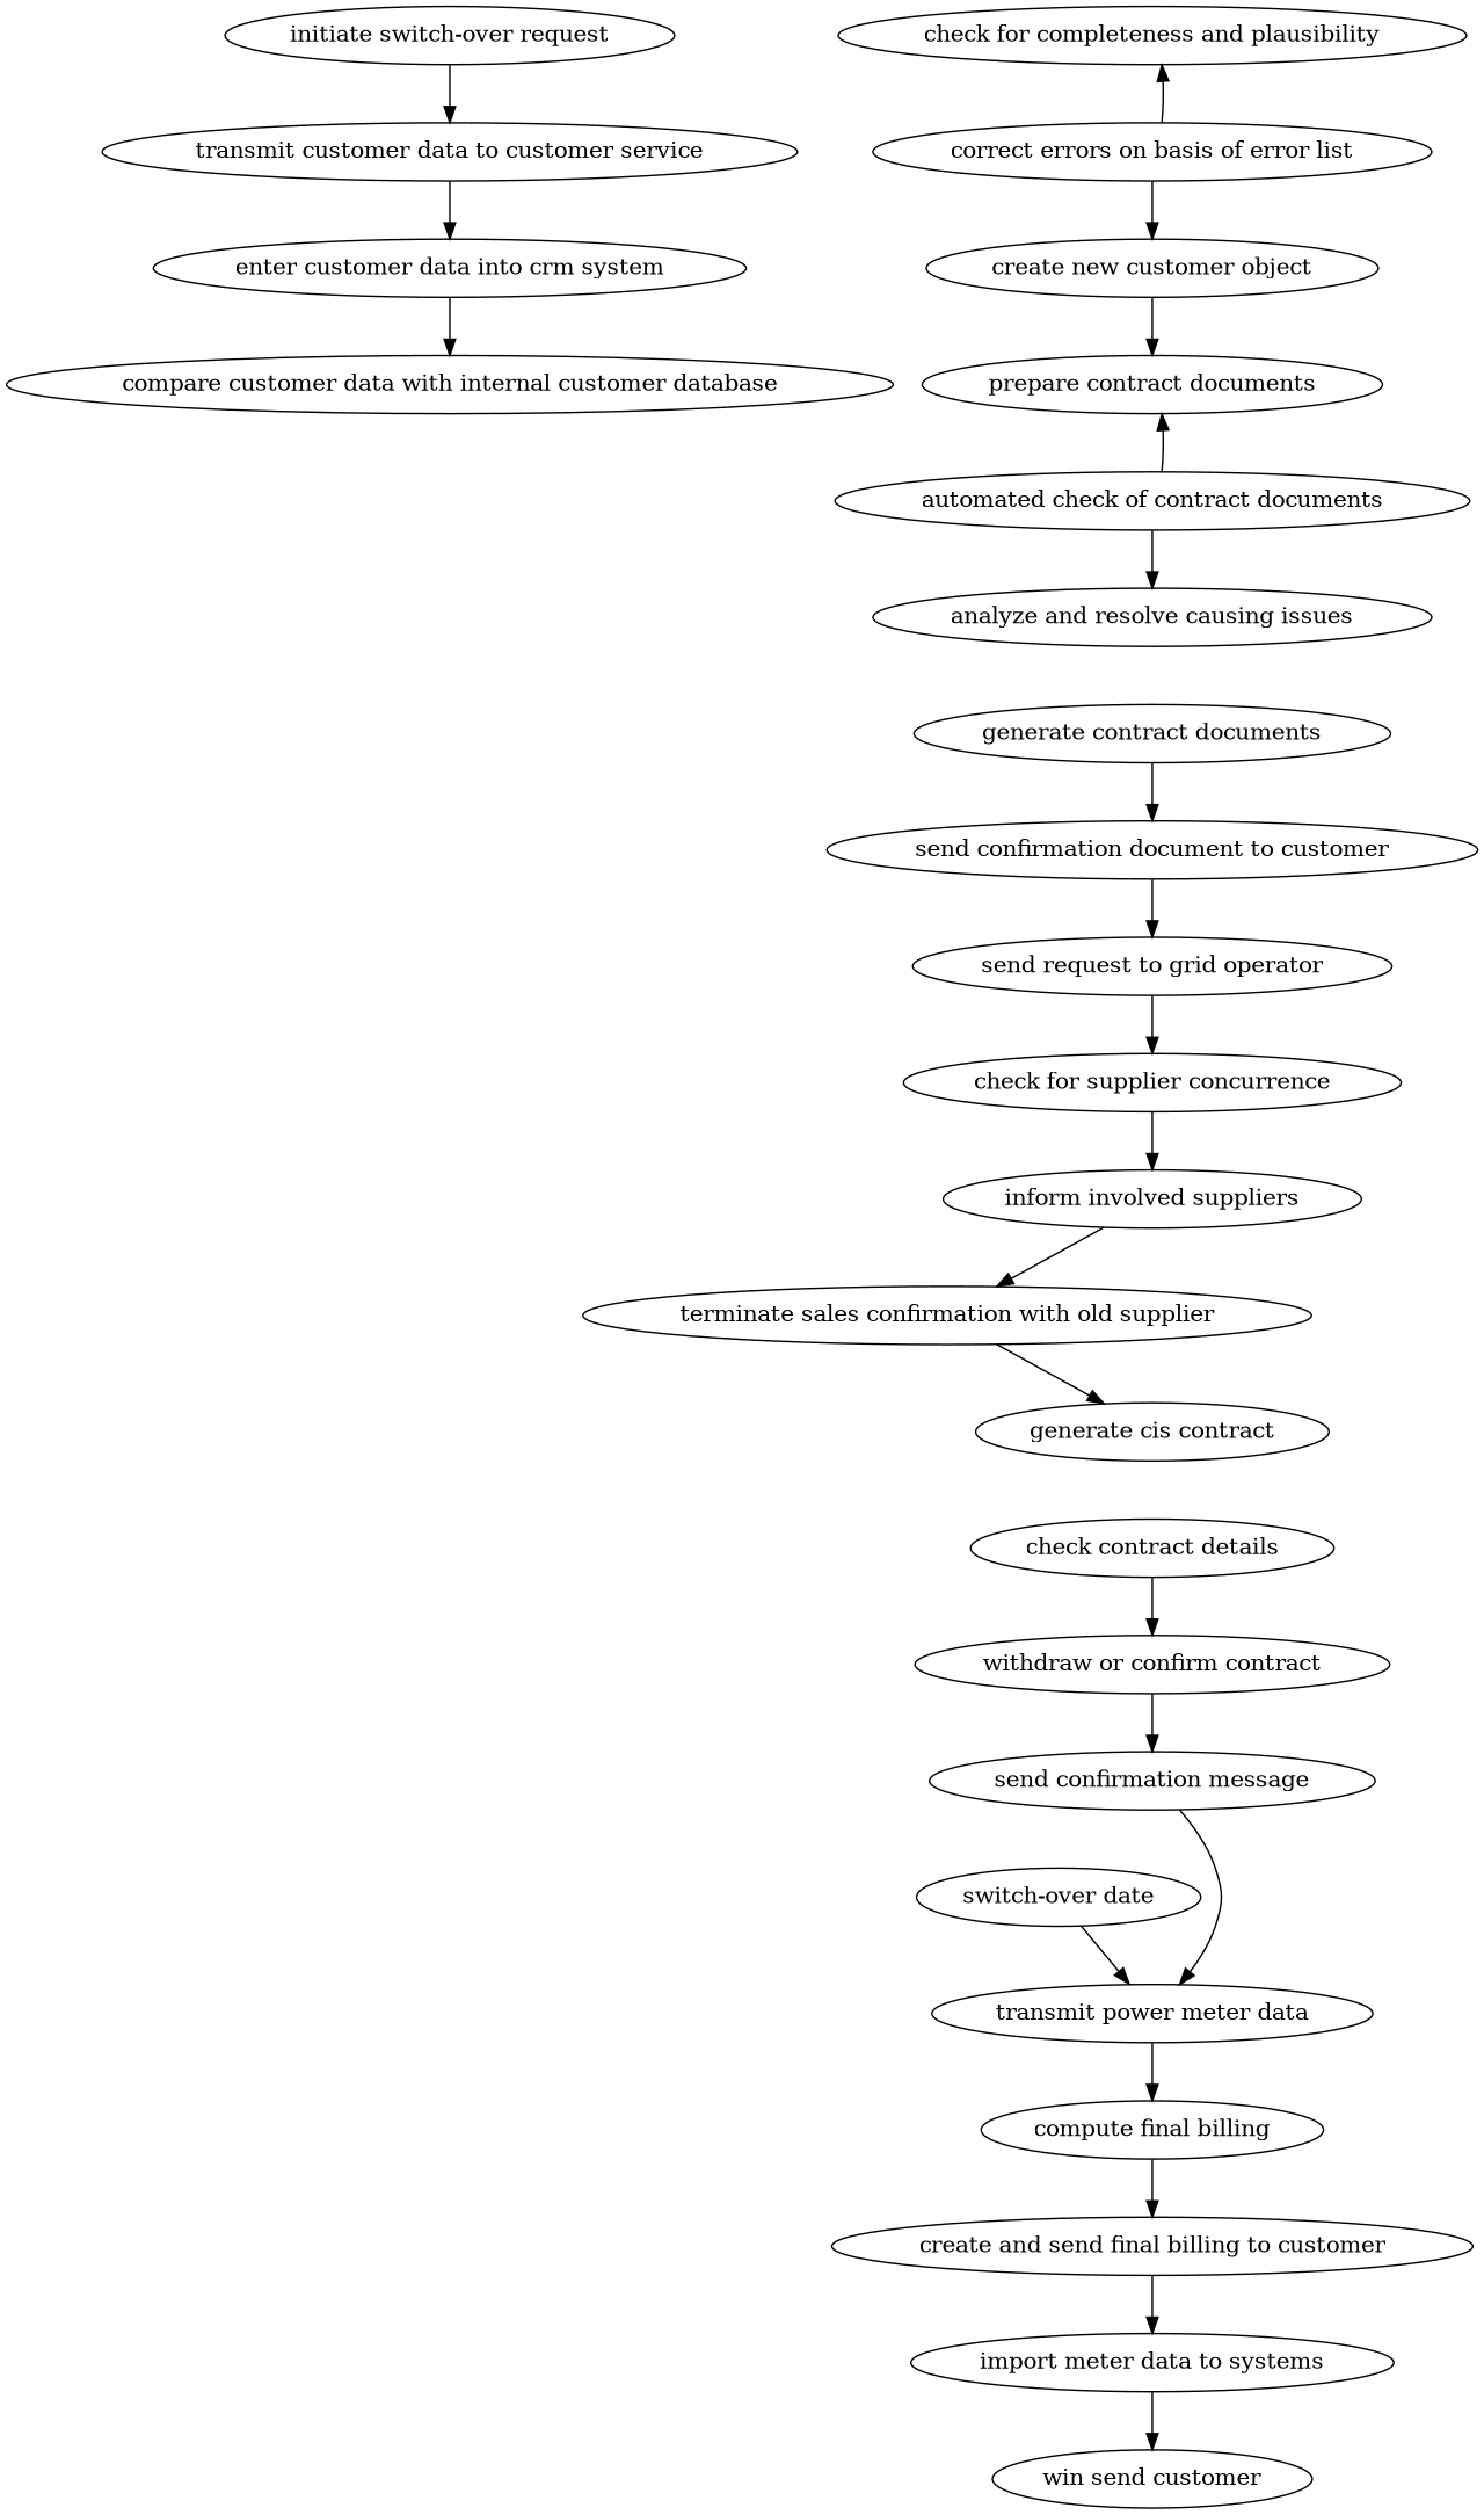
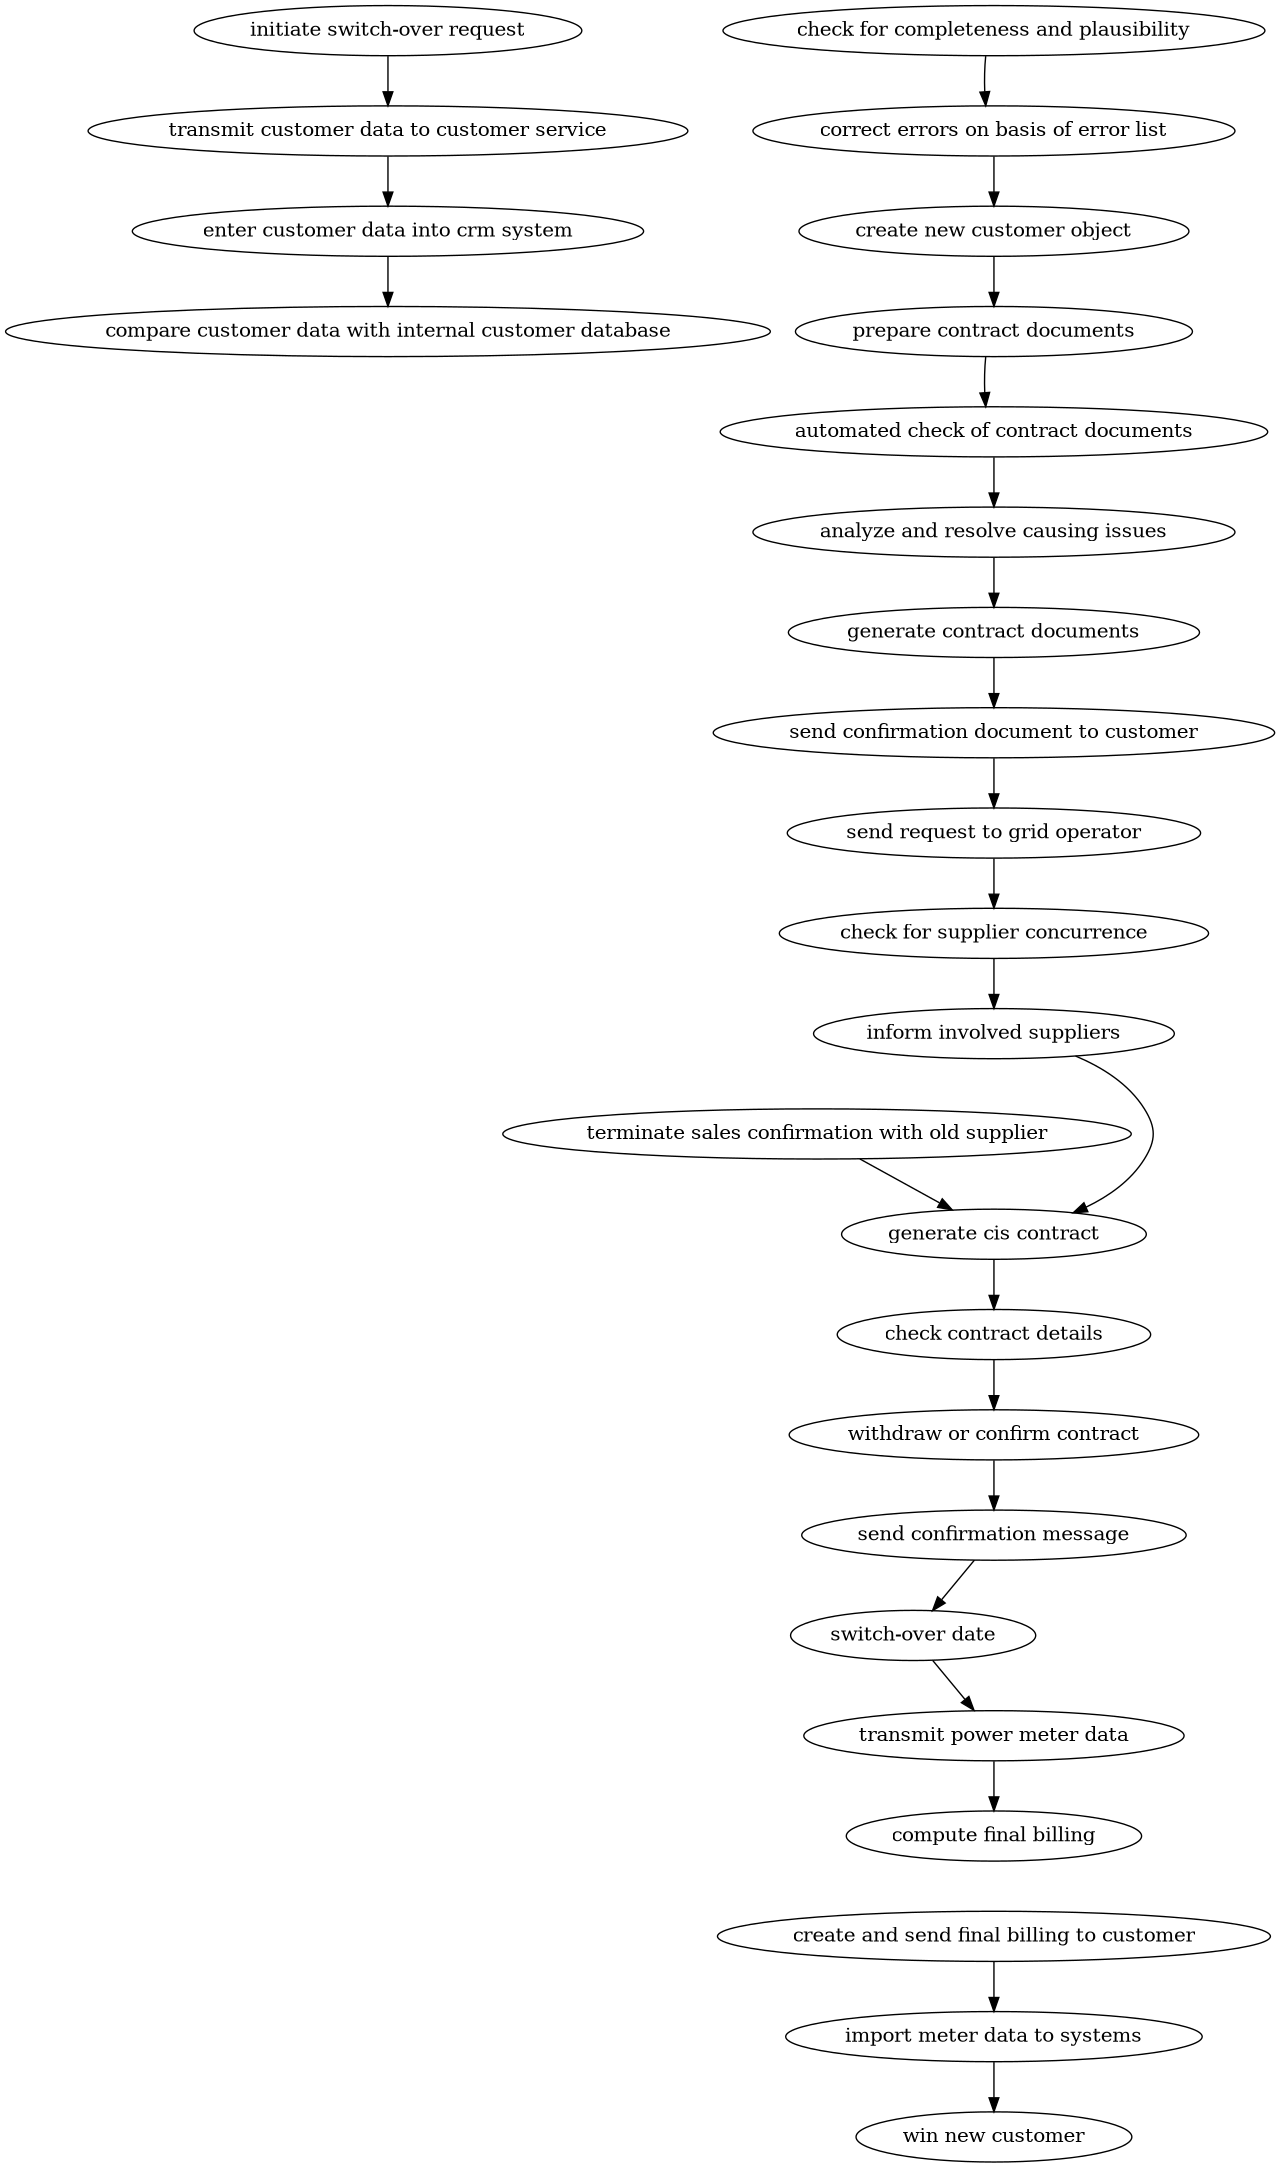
  strict digraph {
    edge [attrs="{'type': 'flow', 'label': 'flow'}"]
    "initiate switch-over request" [attrs="{'type': 'Activity', 'label': 'initiate switch-over request'}"]
    "transmit customer data to customer service" [attrs="{'type': 'Activity', 'label': 'transmit customer data to customer service'}"]
    "enter customer data into crm system" [attrs="{'type': 'Activity', 'label': 'enter customer data into crm system'}"]
    "compare customer data with internal customer database" [attrs="{'type': 'Activity', 'label': 'compare customer data with internal customer database'}"]
    "check for completeness and plausibility" [attrs="{'type': 'Activity', 'label': 'check for completeness and plausibility'}"]
    "correct errors on basis of error list" [attrs="{'type': 'Activity', 'label': 'correct errors on basis of error list'}"]
    "create new customer object" [attrs="{'type': 'Activity', 'label': 'create new customer object'}"]
    "prepare contract documents" [attrs="{'type': 'Activity', 'label': 'prepare contract documents'}"]
    "automated check of contract documents" [attrs="{'type': 'Activity', 'label': 'automated check of contract documents'}"]
    "analyze and resolve causing issues" [attrs="{'type': 'Activity', 'label': 'analyze and resolve causing issues'}"]
    "generate contract documents" [attrs="{'type': 'Activity', 'label': 'generate contract documents'}"]
    "send confirmation document to customer" [attrs="{'type': 'Activity', 'label': 'send confirmation document to customer'}"]
    "send request to grid operator" [attrs="{'type': 'Activity', 'label': 'send request to grid operator'}"]
    "check for supplier concurrence" [attrs="{'type': 'Activity', 'label': 'check for supplier concurrence'}"]
    "inform involved suppliers" [attrs="{'type': 'Activity', 'label': 'inform involved suppliers'}"]
    n16 [attrs="{'type': 'Activity', 'label': 'terminate sales agreement with old supplier'}" label="terminate sales confirmation with old supplier"]
    "generate cis contract" [attrs="{'type': 'Activity', 'label': 'generate cis contract'}"]
    "check contract details" [attrs="{'type': 'Activity', 'label': 'check contract details'}"]
    "withdraw or confirm contract" [attrs="{'type': 'Activity', 'label': 'withdraw or confirm contract'}"]
    "send confirmation message" [attrs="{'type': 'Activity', 'label': 'send confirmation message'}"]
    "switch-over date" [attrs="{'type': 'Activity', 'label': 'switch-over date'}"]
    "transmit power meter data" [attrs="{'type': 'Activity', 'label': 'transmit power meter data'}"]
    "compute final billing" [attrs="{'type': 'Activity', 'label': 'compute final billing'}"]
    "create and send final billing to customer" [attrs="{'type': 'Activity', 'label': 'create and send final billing to customer'}"]
    "import meter data to systems" [attrs="{'type': 'Activity', 'label': 'import meter data to systems'}"]
-   "win new customer" [attrs="{'type': 'Activity', 'label': 'win new customer'}" label="win send customer"]
+   "win new customer" [attrs="{'type': 'Activity', 'label': 'win new customer'}"]
    "initiate switch-over request" -> "transmit customer data to customer service"
    "transmit customer data to customer service" -> "enter customer data into crm system"
    "enter customer data into crm system" -> "compare customer data with internal customer database"
-   "correct errors on basis of error list" -> "check for completeness and plausibility"
+   "check for completeness and plausibility" -> "correct errors on basis of error list"
    "correct errors on basis of error list" -> "create new customer object"
    "create new customer object" -> "prepare contract documents"
-   "automated check of contract documents" -> "prepare contract documents"
+   "prepare contract documents" -> "automated check of contract documents"
    "automated check of contract documents" -> "analyze and resolve causing issues"
+   "analyze and resolve causing issues" -> "generate contract documents"
    "generate contract documents" -> "send confirmation document to customer"
    "send confirmation document to customer" -> "send request to grid operator"
    "send request to grid operator" -> "check for supplier concurrence"
    "check for supplier concurrence" -> "inform involved suppliers"
-   "inform involved suppliers" -> n16
+   "inform involved suppliers" -> "generate cis contract"
    n16 -> "generate cis contract"
+   "generate cis contract" -> "check contract details"
    "check contract details" -> "withdraw or confirm contract"
    "withdraw or confirm contract" -> "send confirmation message"
-   "send confirmation message" -> "transmit power meter data"
+   "send confirmation message" -> "switch-over date"
    "switch-over date" -> "transmit power meter data"
    "transmit power meter data" -> "compute final billing"
-   "compute final billing" -> "create and send final billing to customer"
    "create and send final billing to customer" -> "import meter data to systems"
    "import meter data to systems" -> "win new customer"
  }
